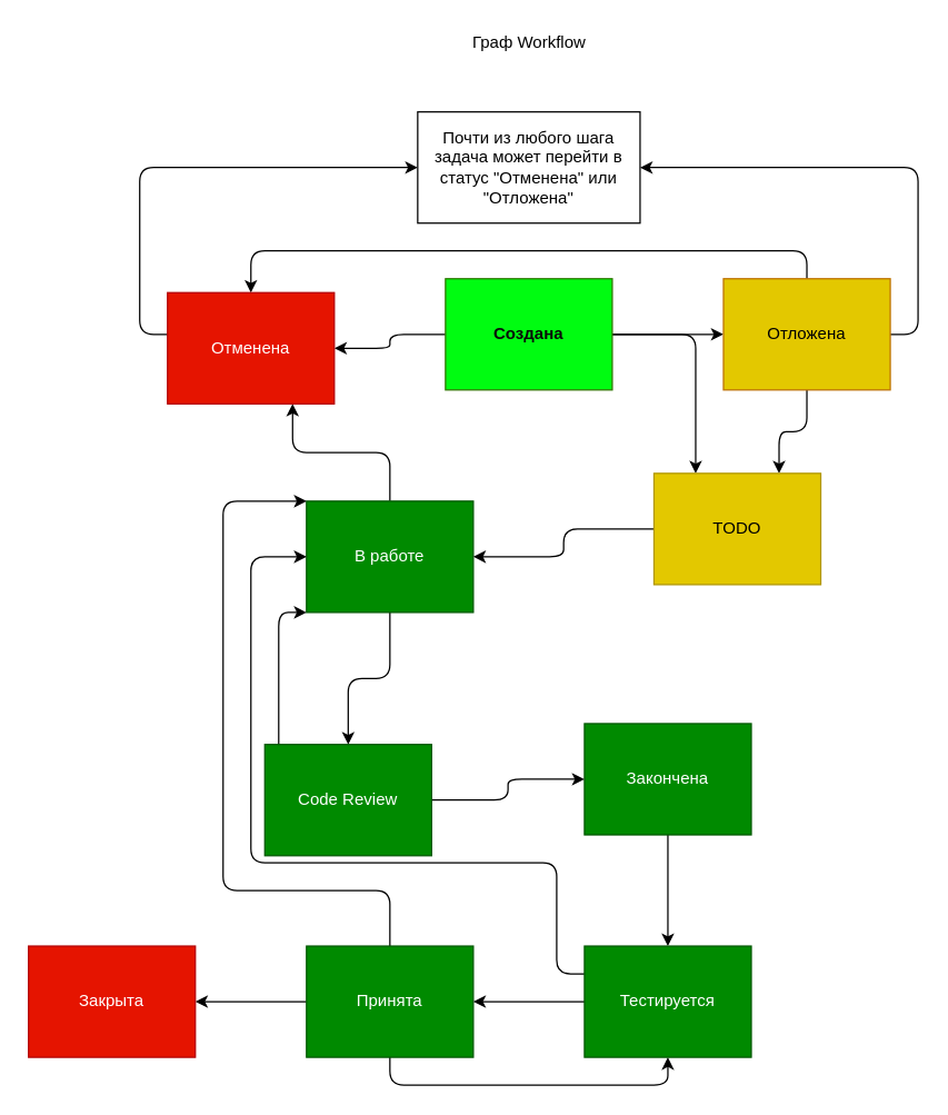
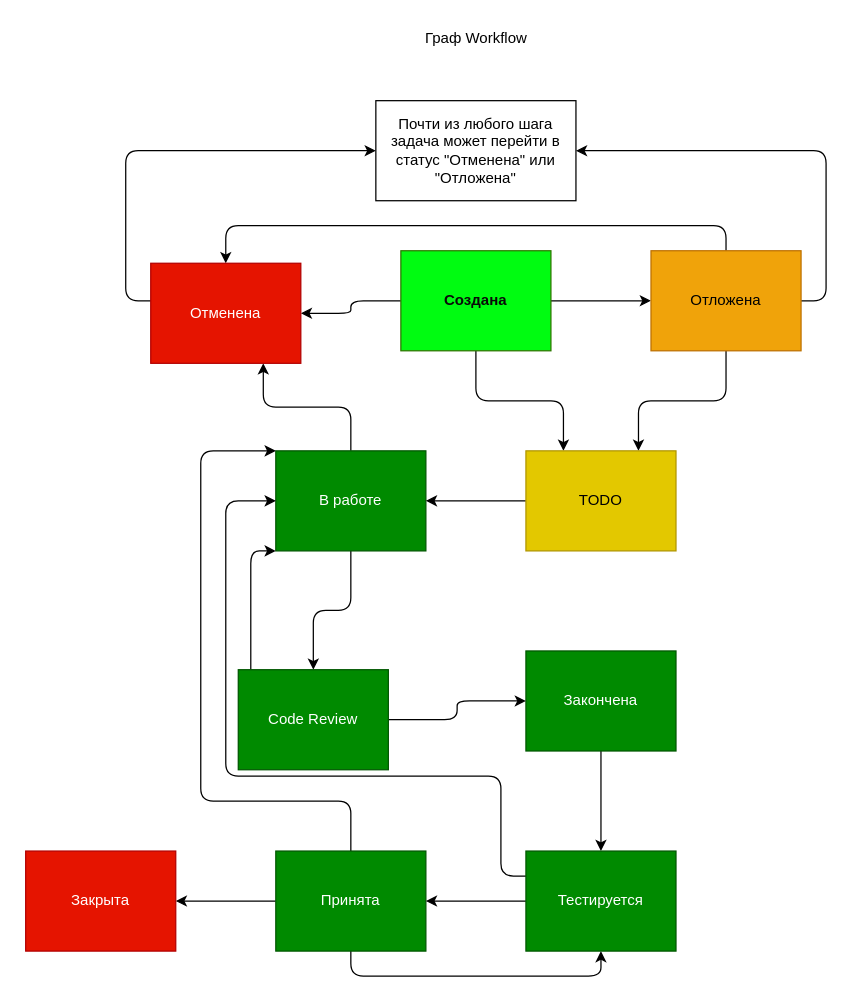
  <mxCell id="0" />
  <mxCell id="1" parent="0" />
  <mxCell id="2" value="Граф Workflow&lt;br&gt;" style="text;html=1;align=center;verticalAlign=middle;resizable=0;points=[];autosize=1;strokeColor=none;fillColor=none;" vertex="1" parent="1"><mxGeometry x="330" y="20" width="100" height="20" as="geometry" /></mxCell>
  <mxCell id="3" value="" style="edgeStyle=orthogonalEdgeStyle;html=1;" edge="1" parent="1" source="6" target="26"><mxGeometry relative="1" as="geometry" /></mxCell>
  <mxCell id="4" style="edgeStyle=orthogonalEdgeStyle;html=1;entryX=0.25;entryY=0;entryDx=0;entryDy=0;" edge="1" parent="1" source="6" target="28"><mxGeometry relative="1" as="geometry" /></mxCell>
  <mxCell id="5" style="edgeStyle=orthogonalEdgeStyle;html=1;entryX=0;entryY=0.5;entryDx=0;entryDy=0;" edge="1" parent="1" source="6" target="16"><mxGeometry relative="1" as="geometry" /></mxCell>
  <mxCell id="6" value="Создана" style="rounded=0;whiteSpace=wrap;html=1;fillColor=#00FC11;fontColor=#0A0A0A;strokeColor=#2D7600;fontStyle=1" vertex="1" parent="1"><mxGeometry x="320" y="200" width="120" height="80" as="geometry" /></mxCell>
  <mxCell id="7" style="edgeStyle=orthogonalEdgeStyle;html=1;entryX=0.75;entryY=1;entryDx=0;entryDy=0;fontColor=#0A0A0A;exitX=0.5;exitY=0;exitDx=0;exitDy=0;" edge="1" parent="1" source="9" target="26"><mxGeometry relative="1" as="geometry" /></mxCell>
  <mxCell id="8" style="edgeStyle=orthogonalEdgeStyle;html=1;entryX=0.5;entryY=0;entryDx=0;entryDy=0;fontColor=#CCFFFF;" edge="1" parent="1" source="9" target="23"><mxGeometry relative="1" as="geometry" /></mxCell>
  <mxCell id="9" value="В работе" style="rounded=0;whiteSpace=wrap;html=1;fillColor=#008a00;fontColor=#ffffff;strokeColor=#005700;" vertex="1" parent="1"><mxGeometry x="220" width="120" height="80" as="geometry" y="360" /></mxCell>
  <mxCell id="10" value="" style="edgeStyle=orthogonalEdgeStyle;html=1;fontColor=#CCFFFF;" edge="1" parent="1" source="11" target="31"><mxGeometry relative="1" as="geometry" /></mxCell>
  <mxCell id="11" value="Закончена" style="rounded=0;whiteSpace=wrap;html=1;fillColor=#008a00;fontColor=#ffffff;strokeColor=#005700;" vertex="1" parent="1"><mxGeometry x="420" y="520" width="120" height="80" as="geometry" /></mxCell>
  <mxCell id="12" value="" style="edgeStyle=orthogonalEdgeStyle;html=1;fontColor=#CCFFFF;entryX=0.75;entryY=0;entryDx=0;entryDy=0;" edge="1" parent="1" source="16" target="28"><mxGeometry relative="1" as="geometry" /></mxCell>
  <mxCell id="13" style="edgeStyle=orthogonalEdgeStyle;html=1;entryX=0.5;entryY=0;entryDx=0;entryDy=0;fontColor=#CCFFFF;strokeColor=none;" edge="1" parent="1" source="16" target="26"><mxGeometry relative="1" as="geometry"><Array as="points"><mxPoint x="580" y="190" /><mxPoint x="180" y="190" /></Array></mxGeometry></mxCell>
  <mxCell id="14" style="edgeStyle=orthogonalEdgeStyle;html=1;entryX=0.5;entryY=0;entryDx=0;entryDy=0;fontColor=#CCFFFF;" edge="1" parent="1" source="16" target="26"><mxGeometry relative="1" as="geometry"><Array as="points"><mxPoint x="580" y="180" /><mxPoint x="180" y="180" /></Array></mxGeometry></mxCell>
  <mxCell id="15" style="edgeStyle=orthogonalEdgeStyle;html=1;entryX=1;entryY=0.5;entryDx=0;entryDy=0;fontColor=default;" edge="1" parent="1" source="16" target="32"><mxGeometry relative="1" as="geometry"><Array as="points"><mxPoint x="660" y="240" /><mxPoint x="660" y="120" /></Array></mxGeometry></mxCell>
- <mxCell id="16" value="Отложена" style="rounded=0;whiteSpace=wrap;html=1;fillColor=#e3c800;fontColor=#000000;strokeColor=#BD7000;" vertex="1" parent="1"><mxGeometry x="520" y="200" width="120" height="80" as="geometry" /></mxCell>
+ <mxCell id="16" value="Отложена" style="rounded=0;whiteSpace=wrap;html=1;fillColor=#f0a30a;fontColor=#000000;strokeColor=#BD7000;" vertex="1" parent="1"><mxGeometry x="520" y="200" width="120" height="80" as="geometry" /></mxCell>
  <mxCell id="17" style="edgeStyle=orthogonalEdgeStyle;html=1;entryX=1;entryY=0.5;entryDx=0;entryDy=0;fontColor=#CCFFFF;" edge="1" parent="1" source="20" target="24"><mxGeometry relative="1" as="geometry" /></mxCell>
  <mxCell id="18" style="edgeStyle=orthogonalEdgeStyle;html=1;entryX=0.5;entryY=1;entryDx=0;entryDy=0;fontColor=#CCFFFF;exitX=0.5;exitY=1;exitDx=0;exitDy=0;" edge="1" parent="1" source="20" target="31"><mxGeometry relative="1" as="geometry"><Array as="points"><mxPoint x="280" y="780" /><mxPoint x="480" y="780" /></Array></mxGeometry></mxCell>
  <mxCell id="19" style="edgeStyle=orthogonalEdgeStyle;html=1;entryX=0;entryY=0;entryDx=0;entryDy=0;fontColor=#CCFFFF;" edge="1" parent="1" source="20" target="9"><mxGeometry relative="1" as="geometry"><Array as="points"><mxPoint x="280" y="640" /><mxPoint x="160" y="640" /><mxPoint x="160" y="360" /></Array></mxGeometry></mxCell>
  <mxCell id="20" value="Принята" style="rounded=0;whiteSpace=wrap;html=1;fillColor=#008a00;fontColor=#ffffff;strokeColor=#005700;" vertex="1" parent="1"><mxGeometry x="220" y="680" width="120" height="80" as="geometry" /></mxCell>
  <mxCell id="21" style="edgeStyle=orthogonalEdgeStyle;html=1;entryX=0;entryY=0.5;entryDx=0;entryDy=0;fontColor=#CCFFFF;" edge="1" parent="1" source="23" target="11"><mxGeometry relative="1" as="geometry" /></mxCell>
  <mxCell id="22" style="edgeStyle=orthogonalEdgeStyle;html=1;entryX=0;entryY=1;entryDx=0;entryDy=0;fontColor=#CCFFFF;" edge="1" parent="1" source="23" target="9"><mxGeometry relative="1" as="geometry"><Array as="points"><mxPoint x="200" y="560" /><mxPoint x="200" y="440" /></Array></mxGeometry></mxCell>
  <mxCell id="23" value="Code Review" style="rounded=0;whiteSpace=wrap;html=1;fillColor=#008a00;strokeColor=#005700;fontColor=#ffffff;" vertex="1" parent="1"><mxGeometry x="190" y="535" width="120" height="80" as="geometry" /></mxCell>
  <mxCell id="24" value="Закрыта" style="rounded=0;whiteSpace=wrap;html=1;fillColor=#e51400;fontColor=#ffffff;strokeColor=#B20000;" vertex="1" parent="1"><mxGeometry x="20" y="680" width="120" height="80" as="geometry" /></mxCell>
  <mxCell id="25" style="edgeStyle=orthogonalEdgeStyle;html=1;entryX=0;entryY=0.5;entryDx=0;entryDy=0;fontColor=default;" edge="1" parent="1" source="26" target="32"><mxGeometry relative="1" as="geometry"><Array as="points"><mxPoint x="100" y="240" /><mxPoint x="100" y="120" /></Array></mxGeometry></mxCell>
  <mxCell id="26" value="Отменена" style="rounded=0;whiteSpace=wrap;html=1;fillColor=#e51400;fontColor=#ffffff;strokeColor=#B20000;fontStyle=0" vertex="1" parent="1"><mxGeometry x="120" y="210" width="120" height="80" as="geometry" /></mxCell>
  <mxCell id="27" style="edgeStyle=orthogonalEdgeStyle;html=1;entryX=1;entryY=0.5;entryDx=0;entryDy=0;fontColor=#CCFFFF;" edge="1" parent="1" source="28" target="9"><mxGeometry relative="1" as="geometry" /></mxCell>
- <mxCell id="28" value="TODO" style="rounded=0;whiteSpace=wrap;html=1;fillColor=#e3c800;fontColor=#000000;strokeColor=#B09500;" vertex="1" parent="1"><mxGeometry x="470" y="340" width="120" height="80" as="geometry" /></mxCell>
+ <mxCell id="28" value="TODO" style="rounded=0;whiteSpace=wrap;html=1;fillColor=#e3c800;fontColor=#000000;strokeColor=#B09500;" vertex="1" parent="1"><mxGeometry x="420" width="120" height="80" as="geometry" y="360" /></mxCell>
  <mxCell id="29" style="edgeStyle=orthogonalEdgeStyle;html=1;entryX=1;entryY=0.5;entryDx=0;entryDy=0;fontColor=#CCFFFF;" edge="1" parent="1" source="31" target="20"><mxGeometry relative="1" as="geometry" /></mxCell>
  <mxCell id="30" style="edgeStyle=orthogonalEdgeStyle;html=1;entryX=0;entryY=0.5;entryDx=0;entryDy=0;fontColor=#CCFFFF;exitX=0;exitY=0.25;exitDx=0;exitDy=0;" edge="1" parent="1" source="31" target="9"><mxGeometry relative="1" as="geometry"><Array as="points"><mxPoint x="400" y="700" /><mxPoint x="400" y="620" /><mxPoint x="180" y="620" /><mxPoint x="180" y="400" /></Array></mxGeometry></mxCell>
  <mxCell id="31" value="Тестируется" style="rounded=0;whiteSpace=wrap;html=1;fillColor=#008a00;fontColor=#ffffff;strokeColor=#005700;" vertex="1" parent="1"><mxGeometry x="420" y="680" width="120" height="80" as="geometry" /></mxCell>
  <mxCell id="32" value="Почти из любого шага задача может перейти в статус &quot;Отменена&quot; или &quot;Отложена&quot;" style="rounded=0;whiteSpace=wrap;html=1;labelBackgroundColor=none;labelBorderColor=none;" vertex="1" parent="1"><mxGeometry x="300" y="80" width="160" height="80" as="geometry" /></mxCell>
